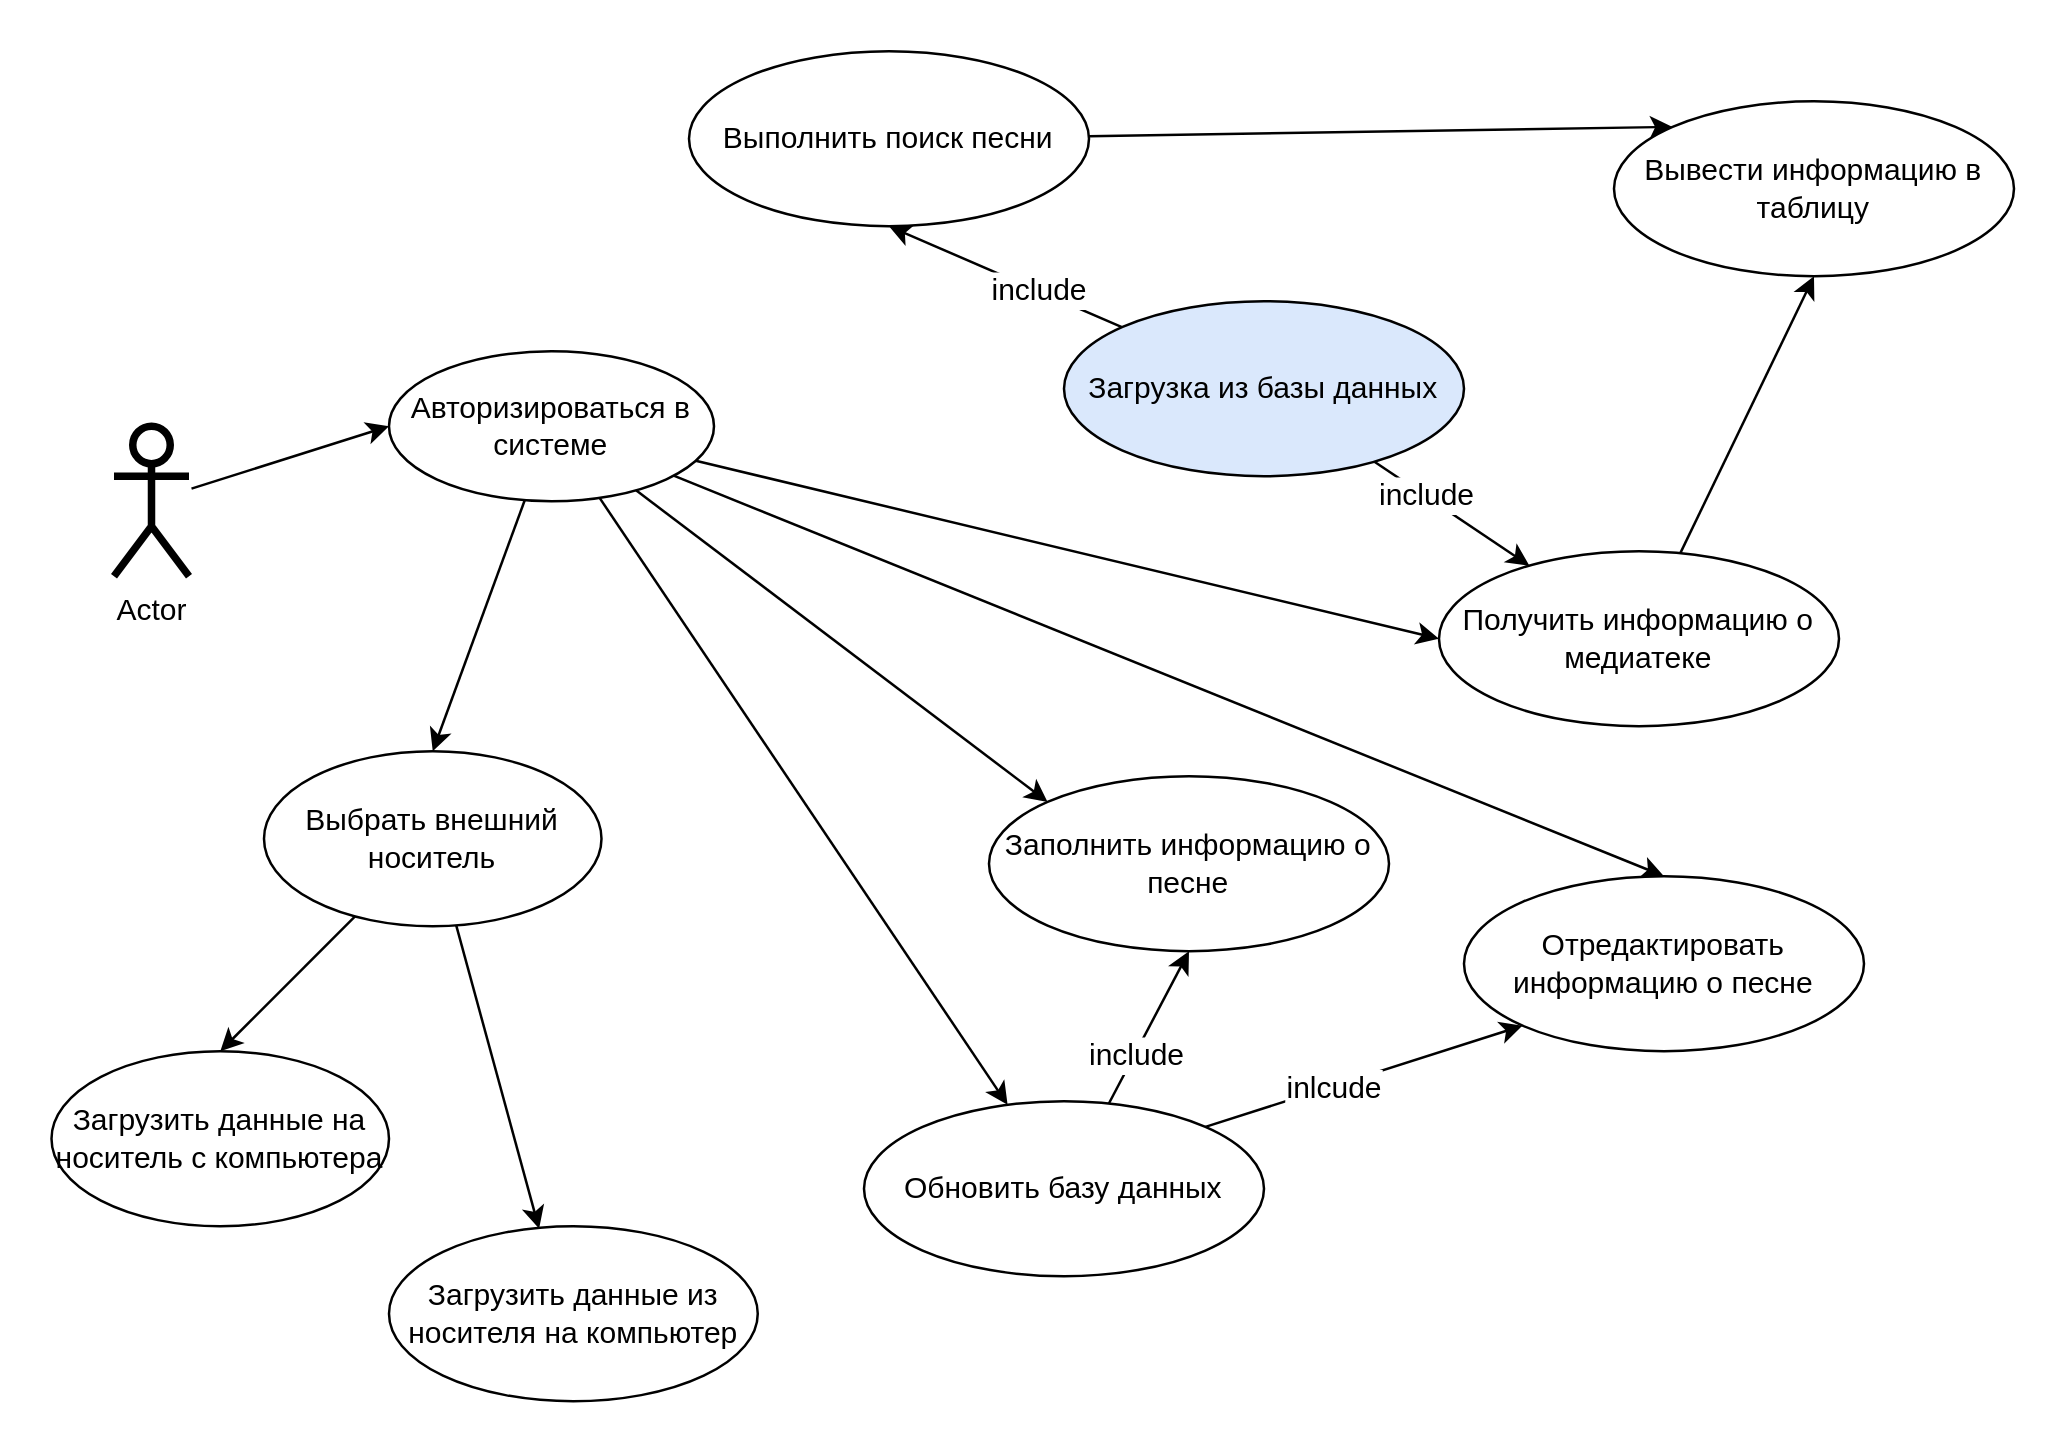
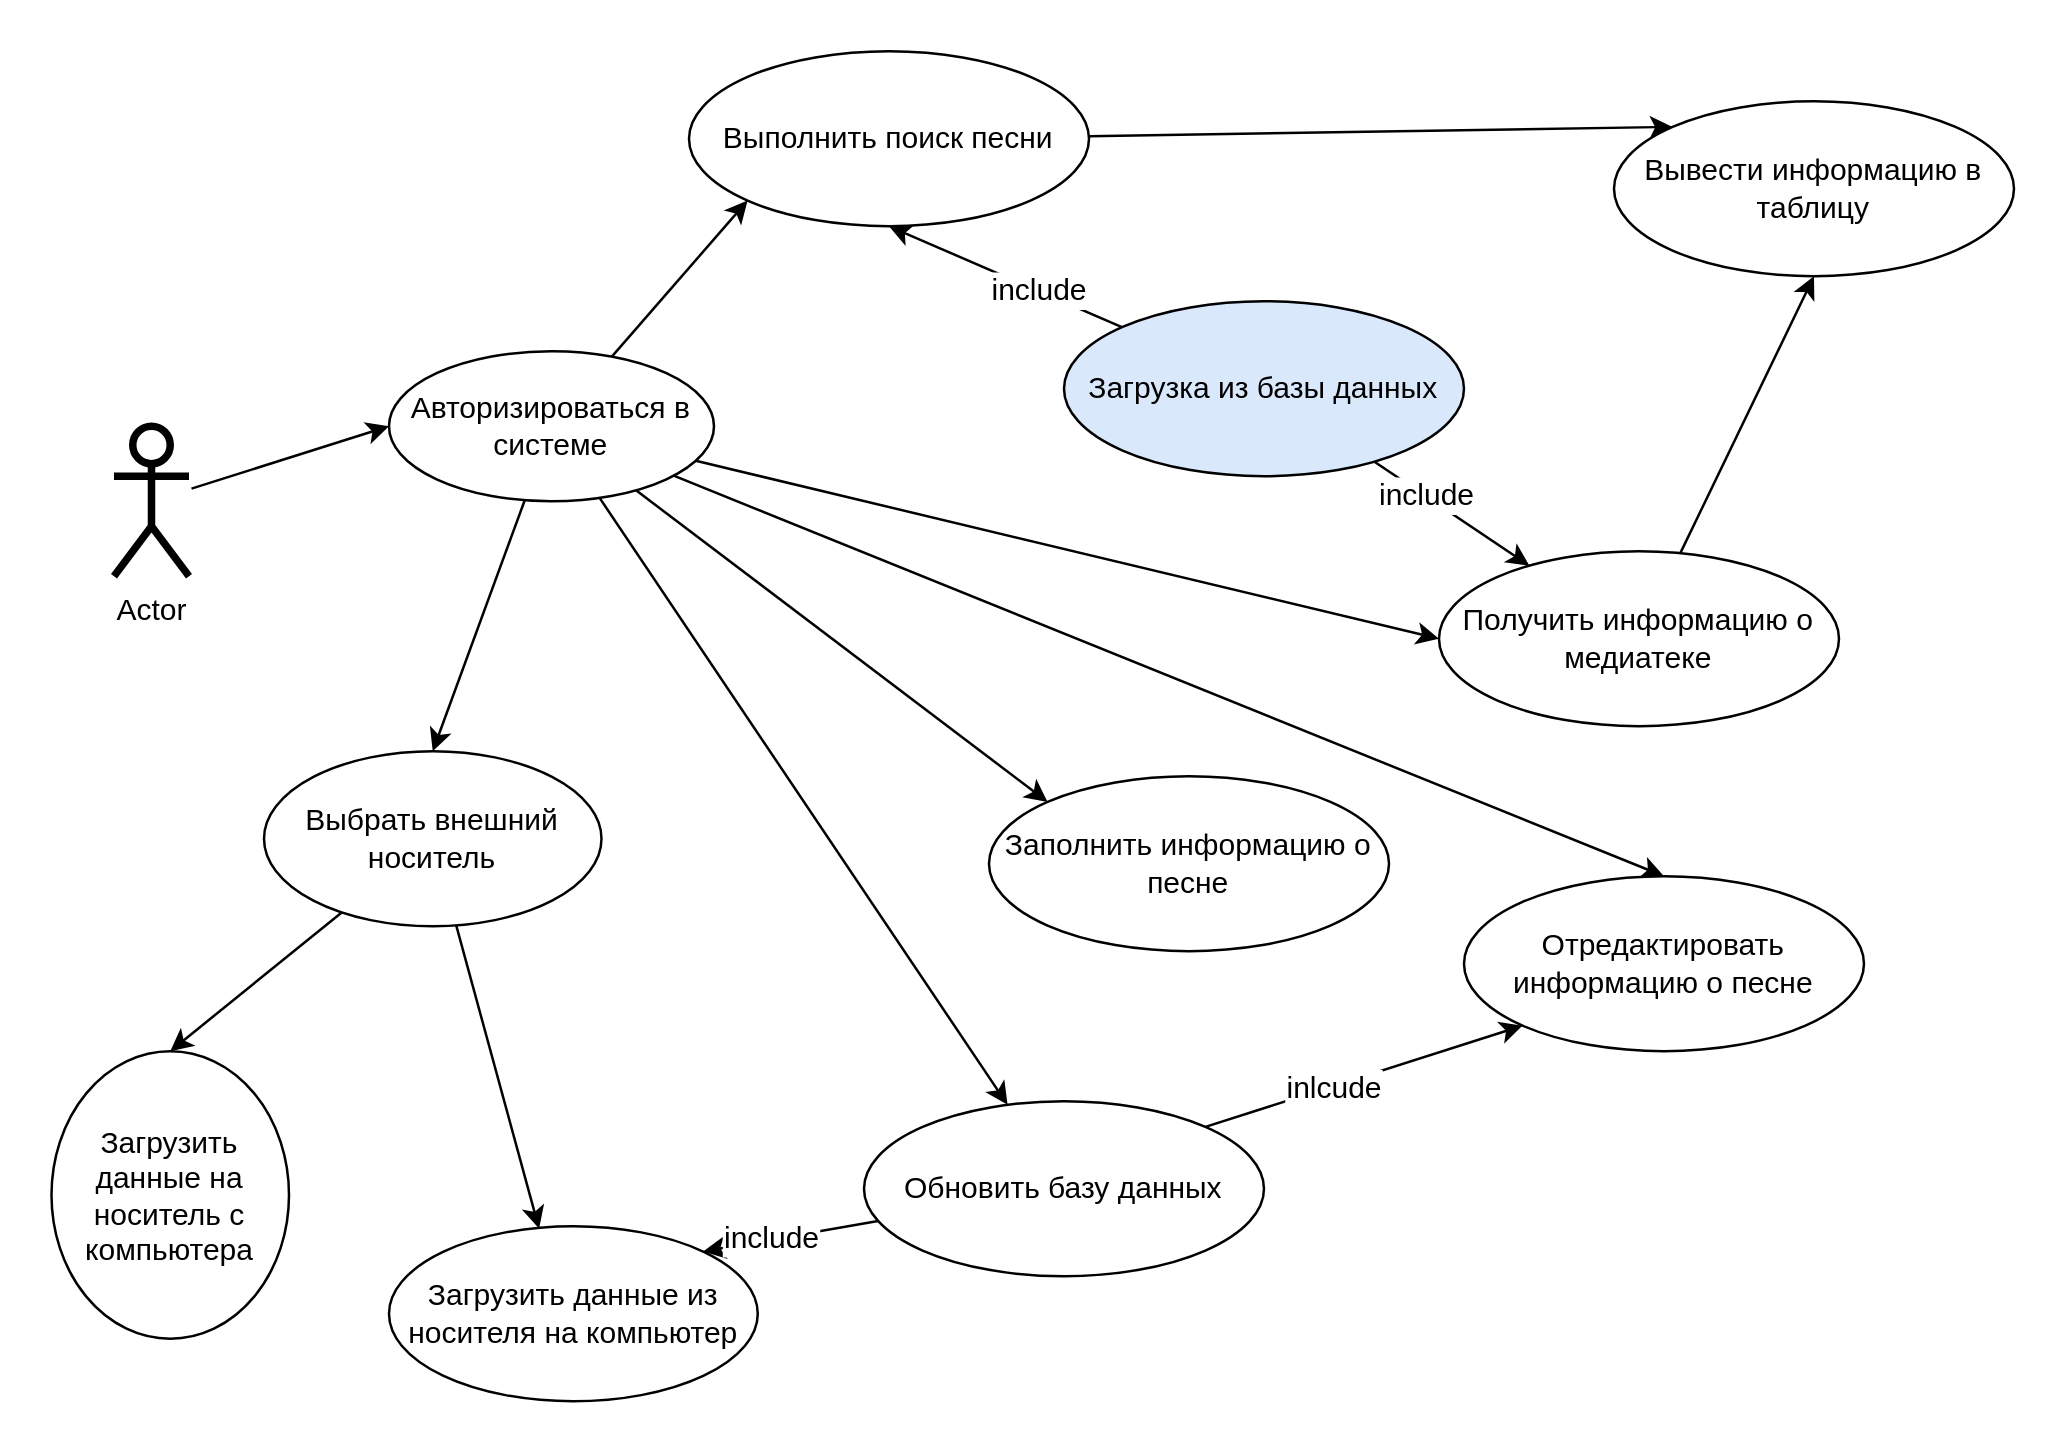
  <mxCell id="0" />
  <mxCell id="1" parent="0" />
  <mxCell id="2" style="rounded=0;orthogonalLoop=1;jettySize=auto;html=1;entryX=0;entryY=0.5;entryDx=0;entryDy=0;" parent="1" source="3" target="10" edge="1"><mxGeometry relative="1" as="geometry" /></mxCell>
  <mxCell id="3" value="Actor" style="shape=umlActor;verticalLabelPosition=bottom;labelBackgroundColor=#ffffff;verticalAlign=top;html=1;outlineConnect=0;strokeWidth=3;perimeterSpacing=1;" parent="1" vertex="1"><mxGeometry x="45" y="170" width="30" height="60" as="geometry" /></mxCell>
  <mxCell id="4" style="rounded=0;orthogonalLoop=1;jettySize=auto;html=1;" parent="1" source="10" target="17" edge="1"><mxGeometry relative="1" as="geometry" /></mxCell>
  <mxCell id="5" style="rounded=0;orthogonalLoop=1;jettySize=auto;html=1;entryX=0.5;entryY=0;entryDx=0;entryDy=0;" parent="1" source="10" target="27" edge="1"><mxGeometry relative="1" as="geometry"><mxPoint x="350" y="380" as="targetPoint" /></mxGeometry></mxCell>
  <mxCell id="6" style="edgeStyle=none;rounded=0;orthogonalLoop=1;jettySize=auto;html=1;entryX=0;entryY=0.5;entryDx=0;entryDy=0;" parent="1" source="10" target="19" edge="1"><mxGeometry relative="1" as="geometry" /></mxCell>
  <mxCell id="7" style="rounded=0;orthogonalLoop=1;jettySize=auto;html=1;entryX=0;entryY=0;entryDx=0;entryDy=0;" edge="1" parent="1" source="10" target="31"><mxGeometry relative="1" as="geometry" /></mxCell>
  <mxCell id="8" style="edgeStyle=none;rounded=0;orthogonalLoop=1;jettySize=auto;html=1;entryX=0.5;entryY=0;entryDx=0;entryDy=0;" edge="1" parent="1" source="10" target="32"><mxGeometry relative="1" as="geometry" /></mxCell>
+ <mxCell id="9" style="edgeStyle=none;rounded=0;orthogonalLoop=1;jettySize=auto;html=1;entryX=0;entryY=1;entryDx=0;entryDy=0;" edge="1" parent="1" source="10" target="34"><mxGeometry relative="1" as="geometry" /></mxCell>
  <mxCell id="10" value="Авторизироваться в системе" style="ellipse;whiteSpace=wrap;html=1;strokeWidth=1;" parent="1" vertex="1"><mxGeometry x="155" y="140" width="130" height="60" as="geometry" /></mxCell>
- <mxCell id="13" style="edgeStyle=none;rounded=0;orthogonalLoop=1;jettySize=auto;html=1;entryX=0.5;entryY=1;entryDx=0;entryDy=0;" edge="1" parent="1" source="17" target="31"><mxGeometry relative="1" as="geometry" /></mxCell>
- <mxCell id="14" value="include" style="text;html=1;align=center;verticalAlign=middle;resizable=0;points=[];labelBackgroundColor=#ffffff;" vertex="1" connectable="0" parent="13"><mxGeometry x="-0.365" relative="1" as="geometry"><mxPoint as="offset" /></mxGeometry></mxCell>
+ <mxCell id="11" style="edgeStyle=none;rounded=0;orthogonalLoop=1;jettySize=auto;html=1;entryX=1;entryY=0;entryDx=0;entryDy=0;" parent="1" source="17" target="28" edge="1"><mxGeometry relative="1" as="geometry" /></mxCell>
+ <mxCell id="12" value="include" style="text;html=1;align=center;verticalAlign=middle;resizable=0;points=[];labelBackgroundColor=#ffffff;" parent="11" vertex="1" connectable="0"><mxGeometry x="0.251" y="-1" relative="1" as="geometry"><mxPoint as="offset" /></mxGeometry></mxCell>
  <mxCell id="15" style="edgeStyle=none;rounded=0;orthogonalLoop=1;jettySize=auto;html=1;exitX=1;exitY=0;exitDx=0;exitDy=0;entryX=0;entryY=1;entryDx=0;entryDy=0;" edge="1" parent="1" source="17" target="32"><mxGeometry relative="1" as="geometry" /></mxCell>
  <mxCell id="16" value="inlcude" style="text;html=1;align=center;verticalAlign=middle;resizable=0;points=[];labelBackgroundColor=#ffffff;" vertex="1" connectable="0" parent="15"><mxGeometry x="-0.205" relative="1" as="geometry"><mxPoint as="offset" /></mxGeometry></mxCell>
  <mxCell id="17" value="Обновить базу данных" style="ellipse;whiteSpace=wrap;html=1;strokeWidth=1;" parent="1" vertex="1"><mxGeometry x="345" y="440" width="160" height="70" as="geometry" /></mxCell>
  <mxCell id="18" style="edgeStyle=none;rounded=0;orthogonalLoop=1;jettySize=auto;html=1;entryX=0.5;entryY=1;entryDx=0;entryDy=0;" parent="1" source="19" target="30" edge="1"><mxGeometry relative="1" as="geometry"><mxPoint x="610" y="90" as="targetPoint" /></mxGeometry></mxCell>
  <mxCell id="19" value="Получить информацию о медиатеке" style="ellipse;whiteSpace=wrap;html=1;strokeWidth=1;" parent="1" vertex="1"><mxGeometry x="575" y="220" width="160" height="70" as="geometry" /></mxCell>
  <mxCell id="20" style="edgeStyle=none;rounded=0;orthogonalLoop=1;jettySize=auto;html=1;" parent="1" source="24" target="19" edge="1"><mxGeometry relative="1" as="geometry" /></mxCell>
  <mxCell id="21" value="include" style="text;html=1;align=center;verticalAlign=middle;resizable=0;points=[];labelBackgroundColor=#ffffff;" parent="20" vertex="1" connectable="0"><mxGeometry x="-0.366" relative="1" as="geometry"><mxPoint as="offset" /></mxGeometry></mxCell>
  <mxCell id="22" style="edgeStyle=none;rounded=0;orthogonalLoop=1;jettySize=auto;html=1;entryX=0.5;entryY=1;entryDx=0;entryDy=0;" edge="1" parent="1" source="24" target="34"><mxGeometry relative="1" as="geometry" /></mxCell>
  <mxCell id="23" value="include" style="text;html=1;align=center;verticalAlign=middle;resizable=0;points=[];labelBackgroundColor=#ffffff;" vertex="1" connectable="0" parent="22"><mxGeometry x="-0.274" relative="1" as="geometry"><mxPoint as="offset" /></mxGeometry></mxCell>
  <mxCell id="24" value="Загрузка из базы данных" style="ellipse;whiteSpace=wrap;html=1;strokeWidth=1;fillColor=#dae8fc;" parent="1" vertex="1"><mxGeometry x="425" y="120" width="160" height="70" as="geometry" /></mxCell>
  <mxCell id="25" style="edgeStyle=none;rounded=0;orthogonalLoop=1;jettySize=auto;html=1;entryX=0.407;entryY=0.014;entryDx=0;entryDy=0;entryPerimeter=0;" parent="1" source="27" target="28" edge="1"><mxGeometry relative="1" as="geometry" /></mxCell>
  <mxCell id="26" style="edgeStyle=none;rounded=0;orthogonalLoop=1;jettySize=auto;html=1;entryX=0.5;entryY=0;entryDx=0;entryDy=0;" parent="1" source="27" target="29" edge="1"><mxGeometry relative="1" as="geometry" /></mxCell>
  <mxCell id="27" value="Выбрать внешний носитель" style="ellipse;whiteSpace=wrap;html=1;strokeWidth=1;" parent="1" vertex="1"><mxGeometry x="105" y="300" width="135" height="70" as="geometry" /></mxCell>
  <mxCell id="28" value="Загрузить данные из носителя на компьютер" style="ellipse;whiteSpace=wrap;html=1;strokeWidth=1;" parent="1" vertex="1"><mxGeometry x="155" y="490" width="147.5" height="70" as="geometry" /></mxCell>
- <mxCell id="29" value="Загрузить данные на носитель с компьютера" style="ellipse;whiteSpace=wrap;html=1;strokeWidth=1;" parent="1" vertex="1"><mxGeometry x="20" y="420" width="135" height="70" as="geometry" /></mxCell>
+ <mxCell id="29" value="Загрузить данные на носитель с компьютера" style="ellipse;whiteSpace=wrap;html=1;strokeWidth=1;" parent="1" vertex="1"><mxGeometry x="20" y="420" width="95" height="115" as="geometry" /></mxCell>
  <mxCell id="30" value="Вывести информацию в таблицу" style="ellipse;whiteSpace=wrap;html=1;strokeWidth=1;" vertex="1" parent="1"><mxGeometry x="645" y="40" width="160" height="70" as="geometry" /></mxCell>
  <mxCell id="31" value="Заполнить информацию о песне" style="ellipse;whiteSpace=wrap;html=1;strokeWidth=1;" vertex="1" parent="1"><mxGeometry x="395" y="310" width="160" height="70" as="geometry" /></mxCell>
  <mxCell id="32" value="Отредактировать информацию о песне" style="ellipse;whiteSpace=wrap;html=1;strokeWidth=1;" vertex="1" parent="1"><mxGeometry x="585" y="350" width="160" height="70" as="geometry" /></mxCell>
  <mxCell id="33" style="edgeStyle=none;rounded=0;orthogonalLoop=1;jettySize=auto;html=1;entryX=0;entryY=0;entryDx=0;entryDy=0;" edge="1" parent="1" source="34" target="30"><mxGeometry relative="1" as="geometry" /></mxCell>
  <mxCell id="34" value="Выполнить поиск песни" style="ellipse;whiteSpace=wrap;html=1;strokeWidth=1;" vertex="1" parent="1"><mxGeometry x="275" y="20" width="160" height="70" as="geometry" /></mxCell>
